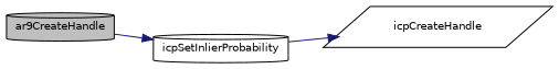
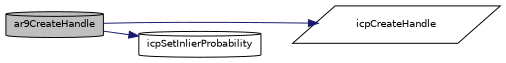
  digraph {
    rankdir=LR
    node [color=black fillcolor=white fontname=Helvetica fontsize=10 shape=cylinder style=filled]
    edge [color=midnightblue fontname=Helvetica fontsize=10 labelfontname=Helvetica labelfontsize=10 style=solid]
    n1 [fillcolor=grey75 fontcolor=black height=0.2 label=ar9CreateHandle width=0.4]
    n2 [height=0.2 label=icpCreateHandle shape=parallelogram width=0.4]
    n3 [height=0.2 label=icpSetInlierProbability width=0.4]
-   n3 -> n2
+   n1 -> n2
    n1 -> n3
  }
